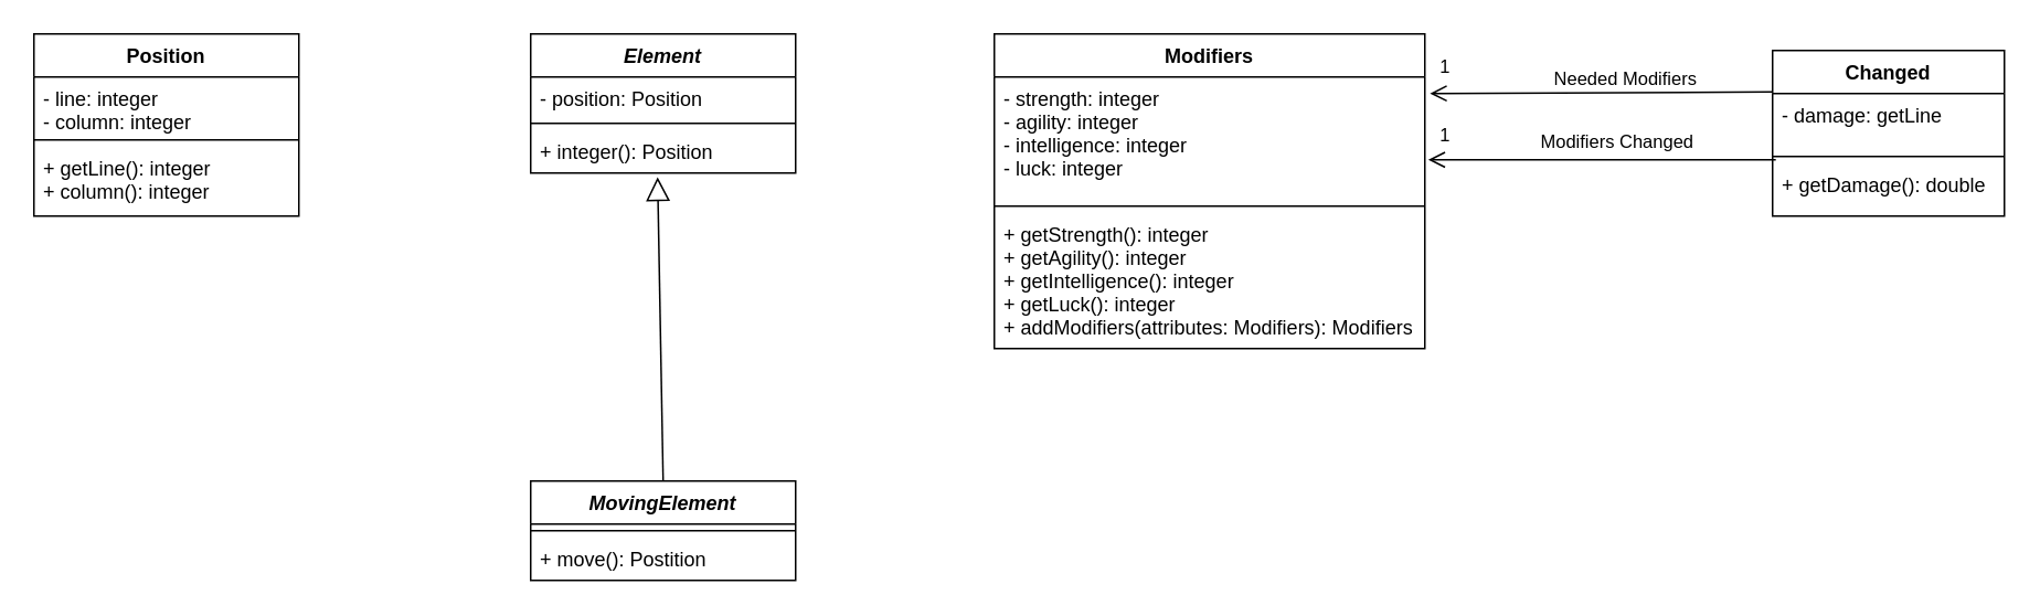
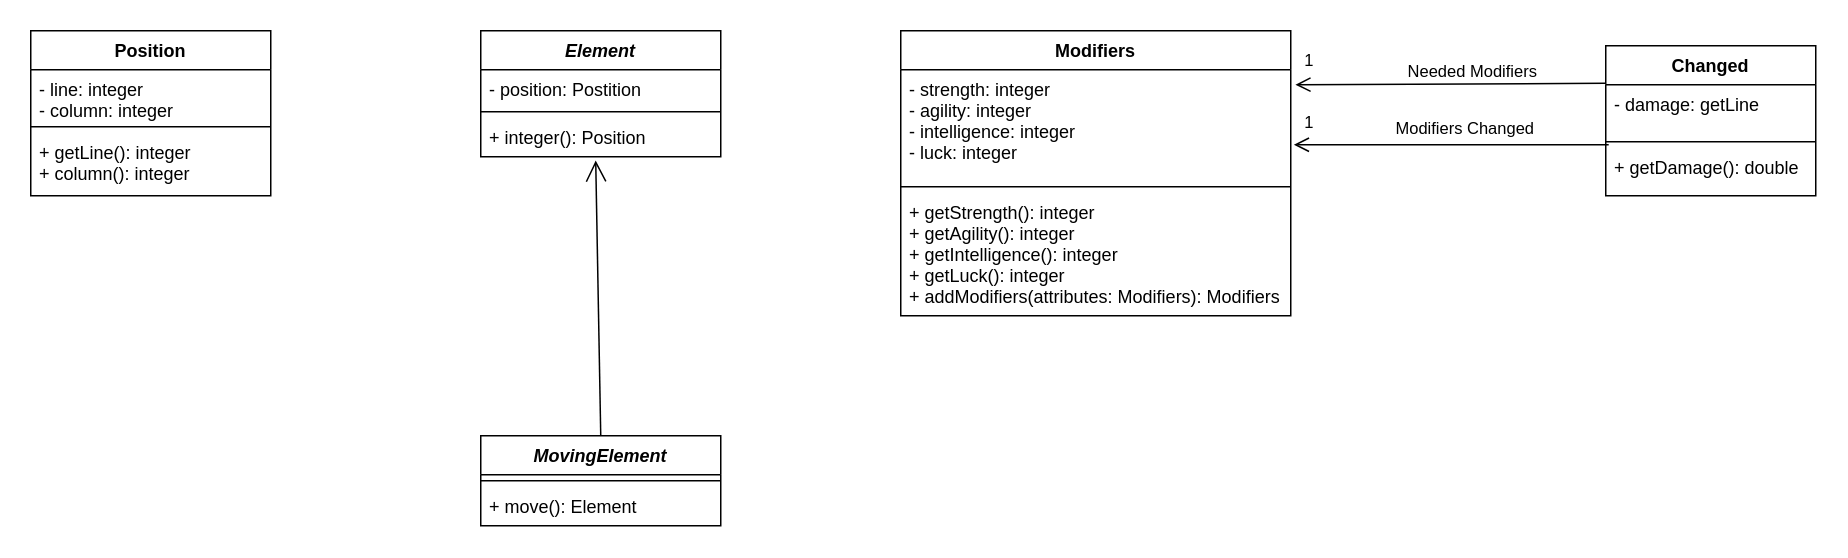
  <mxCell id="0" />
  <mxCell id="1" parent="0" />
  <mxCell id="2" value="Position" style="swimlane;fontStyle=1;align=center;verticalAlign=top;childLayout=stackLayout;horizontal=1;startSize=26;horizontalStack=0;resizeParent=1;resizeParentMax=0;resizeLast=0;collapsible=1;marginBottom=0;" vertex="1" parent="1"><mxGeometry x="20" y="20" width="160" height="110" as="geometry"><mxRectangle x="200" y="150" width="80" height="26" as="alternateBounds" /></mxGeometry></mxCell>
  <mxCell id="3" value="- line: integer&#10;- column: integer" style="text;strokeColor=none;fillColor=none;align=left;verticalAlign=top;spacingLeft=4;spacingRight=4;overflow=hidden;rotatable=0;points=[[0,0.5],[1,0.5]];portConstraint=eastwest;" vertex="1" parent="2"><mxGeometry y="26" width="160" height="34" as="geometry" /></mxCell>
  <mxCell id="4" value="" style="line;strokeWidth=1;fillColor=none;align=left;verticalAlign=middle;spacingTop=-1;spacingLeft=3;spacingRight=3;rotatable=0;labelPosition=right;points=[];portConstraint=eastwest;" vertex="1" parent="2"><mxGeometry y="60" width="160" height="8" as="geometry" /></mxCell>
  <mxCell id="5" value="+ getLine(): integer&#10;+ column(): integer" style="text;strokeColor=none;fillColor=none;align=left;verticalAlign=top;spacingLeft=4;spacingRight=4;overflow=hidden;rotatable=0;points=[[0,0.5],[1,0.5]];portConstraint=eastwest;" vertex="1" parent="2"><mxGeometry y="68" width="160" height="42" as="geometry" /></mxCell>
  <mxCell id="6" value="Element" style="swimlane;fontStyle=3;align=center;verticalAlign=top;childLayout=stackLayout;horizontal=1;startSize=26;horizontalStack=0;resizeParent=1;resizeParentMax=0;resizeLast=0;collapsible=1;marginBottom=0;" vertex="1" parent="1"><mxGeometry x="320" y="20" width="160" height="84" as="geometry" /></mxCell>
- <mxCell id="7" value="- position: Position" style="text;strokeColor=none;fillColor=none;align=left;verticalAlign=top;spacingLeft=4;spacingRight=4;overflow=hidden;rotatable=0;points=[[0,0.5],[1,0.5]];portConstraint=eastwest;" vertex="1" parent="6"><mxGeometry y="26" width="160" height="24" as="geometry" /></mxCell>
+ <mxCell id="7" value="- position: Postition" style="text;strokeColor=none;fillColor=none;align=left;verticalAlign=top;spacingLeft=4;spacingRight=4;overflow=hidden;rotatable=0;points=[[0,0.5],[1,0.5]];portConstraint=eastwest;" vertex="1" parent="6"><mxGeometry y="26" width="160" height="24" as="geometry" /></mxCell>
  <mxCell id="8" value="" style="line;strokeWidth=1;fillColor=none;align=left;verticalAlign=middle;spacingTop=-1;spacingLeft=3;spacingRight=3;rotatable=0;labelPosition=right;points=[];portConstraint=eastwest;" vertex="1" parent="6"><mxGeometry y="50" width="160" height="8" as="geometry" /></mxCell>
  <mxCell id="9" value="+ integer(): Position" style="text;strokeColor=none;fillColor=none;align=left;verticalAlign=top;spacingLeft=4;spacingRight=4;overflow=hidden;rotatable=0;points=[[0,0.5],[1,0.5]];portConstraint=eastwest;" vertex="1" parent="6"><mxGeometry y="58" width="160" height="26" as="geometry" /></mxCell>
  <mxCell id="10" value="Modifiers" style="swimlane;fontStyle=1;align=center;verticalAlign=top;childLayout=stackLayout;horizontal=1;startSize=26;horizontalStack=0;resizeParent=1;resizeParentMax=0;resizeLast=0;collapsible=1;marginBottom=0;" vertex="1" parent="1"><mxGeometry x="600" y="20" width="260" height="190" as="geometry" /></mxCell>
  <mxCell id="11" value="- strength: integer&#10;- agility: integer&#10;- intelligence: integer&#10;- luck: integer" style="text;strokeColor=none;fillColor=none;align=left;verticalAlign=top;spacingLeft=4;spacingRight=4;overflow=hidden;rotatable=0;points=[[0,0.5],[1,0.5]];portConstraint=eastwest;" vertex="1" parent="10"><mxGeometry y="26" width="260" height="74" as="geometry" /></mxCell>
  <mxCell id="12" value="" style="line;strokeWidth=1;fillColor=none;align=left;verticalAlign=middle;spacingTop=-1;spacingLeft=3;spacingRight=3;rotatable=0;labelPosition=right;points=[];portConstraint=eastwest;" vertex="1" parent="10"><mxGeometry y="100" width="260" height="8" as="geometry" /></mxCell>
  <mxCell id="13" value="+ getStrength(): integer&#10;+ getAgility(): integer&#10;+ getIntelligence(): integer&#10;+ getLuck(): integer&#10;+ addModifiers(attributes: Modifiers): Modifiers" style="text;strokeColor=none;fillColor=none;align=left;verticalAlign=top;spacingLeft=4;spacingRight=4;overflow=hidden;rotatable=0;points=[[0,0.5],[1,0.5]];portConstraint=eastwest;" vertex="1" parent="10"><mxGeometry y="108" width="260" height="82" as="geometry" /></mxCell>
  <mxCell id="14" value="Changed" style="swimlane;fontStyle=1;align=center;verticalAlign=top;childLayout=stackLayout;horizontal=1;startSize=26;horizontalStack=0;resizeParent=1;resizeParentMax=0;resizeLast=0;collapsible=1;marginBottom=0;" vertex="1" parent="1"><mxGeometry x="1070" y="30" width="140" height="100" as="geometry" /></mxCell>
  <mxCell id="15" value="- damage: getLine" style="text;strokeColor=none;fillColor=none;align=left;verticalAlign=top;spacingLeft=4;spacingRight=4;overflow=hidden;rotatable=0;points=[[0,0.5],[1,0.5]];portConstraint=eastwest;" vertex="1" parent="14"><mxGeometry y="26" width="140" height="34" as="geometry" /></mxCell>
  <mxCell id="16" value="" style="line;strokeWidth=1;fillColor=none;align=left;verticalAlign=middle;spacingTop=-1;spacingLeft=3;spacingRight=3;rotatable=0;labelPosition=right;points=[];portConstraint=eastwest;" vertex="1" parent="14"><mxGeometry y="60" width="140" height="8" as="geometry" /></mxCell>
  <mxCell id="17" value="+ getDamage(): double" style="text;strokeColor=none;fillColor=none;align=left;verticalAlign=top;spacingLeft=4;spacingRight=4;overflow=hidden;rotatable=0;points=[[0,0.5],[1,0.5]];portConstraint=eastwest;" vertex="1" parent="14"><mxGeometry y="68" width="140" height="32" as="geometry" /></mxCell>
  <mxCell id="18" value="" style="html=1;verticalAlign=bottom;endArrow=open;endSize=8;entryX=1.008;entryY=0.676;entryDx=0;entryDy=0;exitX=0.014;exitY=1.176;exitDx=0;exitDy=0;exitPerimeter=0;entryPerimeter=0;" edge="1" parent="1" source="15" target="11"><mxGeometry relative="1" as="geometry"><mxPoint x="1028" y="90" as="sourcePoint" /><mxPoint x="850" y="90" as="targetPoint" /></mxGeometry></mxCell>
  <mxCell id="19" value="Modifiers Changed" style="edgeLabel;html=1;align=center;verticalAlign=middle;resizable=0;points=[];" vertex="1" connectable="0" parent="18"><mxGeometry x="-0.087" y="4" relative="1" as="geometry"><mxPoint y="-16" as="offset" /></mxGeometry></mxCell>
  <mxCell id="20" value="1" style="edgeLabel;html=1;align=center;verticalAlign=middle;resizable=0;points=[];" vertex="1" connectable="0" parent="18"><mxGeometry x="0.562" relative="1" as="geometry"><mxPoint x="-36" y="-16" as="offset" /></mxGeometry></mxCell>
  <mxCell id="21" value="" style="html=1;verticalAlign=bottom;endArrow=open;endSize=8;exitX=0;exitY=0.25;exitDx=0;exitDy=0;entryX=1.012;entryY=0.135;entryDx=0;entryDy=0;entryPerimeter=0;" edge="1" parent="1" source="14" target="11"><mxGeometry relative="1" as="geometry"><mxPoint x="980" y="50" as="sourcePoint" /><mxPoint x="860" y="55" as="targetPoint" /></mxGeometry></mxCell>
  <mxCell id="22" value="Needed Modifiers" style="edgeLabel;html=1;align=center;verticalAlign=middle;resizable=0;points=[];" vertex="1" connectable="0" parent="21"><mxGeometry x="-0.128" y="1" relative="1" as="geometry"><mxPoint y="-10" as="offset" /></mxGeometry></mxCell>
  <mxCell id="23" value="1" style="edgeLabel;html=1;align=center;verticalAlign=middle;resizable=0;points=[];" vertex="1" connectable="0" parent="21"><mxGeometry x="0.516" y="-1" relative="1" as="geometry"><mxPoint x="-41" y="-15" as="offset" /></mxGeometry></mxCell>
- <mxCell id="24" value="" style="endArrow=block;endFill=0;endSize=12;html=1;sourcePerimeterSpacing=6;targetPerimeterSpacing=12;strokeColor=#000000;entryX=0.479;entryY=1.093;entryDx=0;entryDy=0;entryPerimeter=0;exitX=0.5;exitY=0;exitDx=0;exitDy=0;" edge="1" parent="1" source="25" target="9"><mxGeometry width="160" relative="1" as="geometry"><mxPoint x="400" y="240" as="sourcePoint" /><mxPoint x="510" y="220" as="targetPoint" /></mxGeometry></mxCell>
+ <mxCell id="24" value="" style="endArrow=open;endFill=0;endSize=12;html=1;sourcePerimeterSpacing=6;targetPerimeterSpacing=12;strokeColor=#000000;entryX=0.479;entryY=1.093;entryDx=0;entryDy=0;entryPerimeter=0;exitX=0.5;exitY=0;exitDx=0;exitDy=0;" edge="1" parent="1" source="25" target="9"><mxGeometry width="160" relative="1" as="geometry"><mxPoint x="400" y="240" as="sourcePoint" /><mxPoint x="510" y="220" as="targetPoint" /></mxGeometry></mxCell>
  <mxCell id="25" value="MovingElement" style="swimlane;fontStyle=3;align=center;verticalAlign=top;childLayout=stackLayout;horizontal=1;startSize=26;horizontalStack=0;resizeParent=1;resizeParentMax=0;resizeLast=0;collapsible=1;marginBottom=0;" vertex="1" parent="1"><mxGeometry x="320" y="290" width="160" height="60" as="geometry" /></mxCell>
  <mxCell id="26" value="" style="line;strokeWidth=1;fillColor=none;align=left;verticalAlign=middle;spacingTop=-1;spacingLeft=3;spacingRight=3;rotatable=0;labelPosition=right;points=[];portConstraint=eastwest;" vertex="1" parent="25"><mxGeometry y="26" width="160" height="8" as="geometry" /></mxCell>
- <mxCell id="27" value="+ move(): Postition" style="text;strokeColor=none;fillColor=none;align=left;verticalAlign=top;spacingLeft=4;spacingRight=4;overflow=hidden;rotatable=0;points=[[0,0.5],[1,0.5]];portConstraint=eastwest;" vertex="1" parent="25"><mxGeometry y="34" width="160" height="26" as="geometry" /></mxCell>
+ <mxCell id="27" value="+ move(): Element" style="text;strokeColor=none;fillColor=none;align=left;verticalAlign=top;spacingLeft=4;spacingRight=4;overflow=hidden;rotatable=0;points=[[0,0.5],[1,0.5]];portConstraint=eastwest;" vertex="1" parent="25"><mxGeometry y="34" width="160" height="26" as="geometry" /></mxCell>
